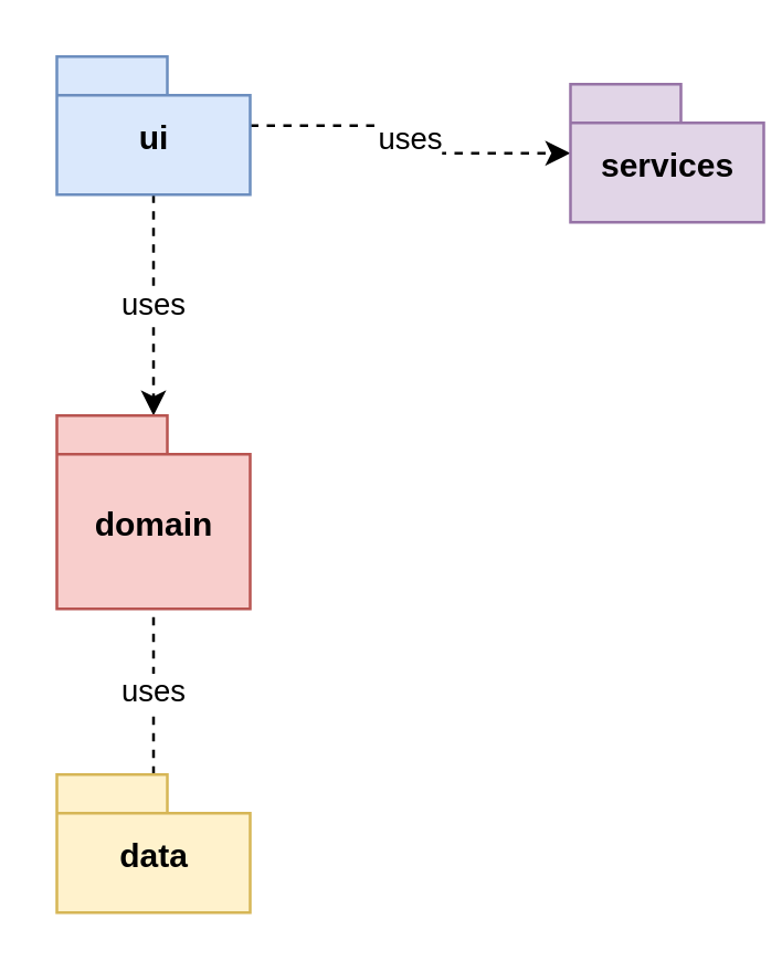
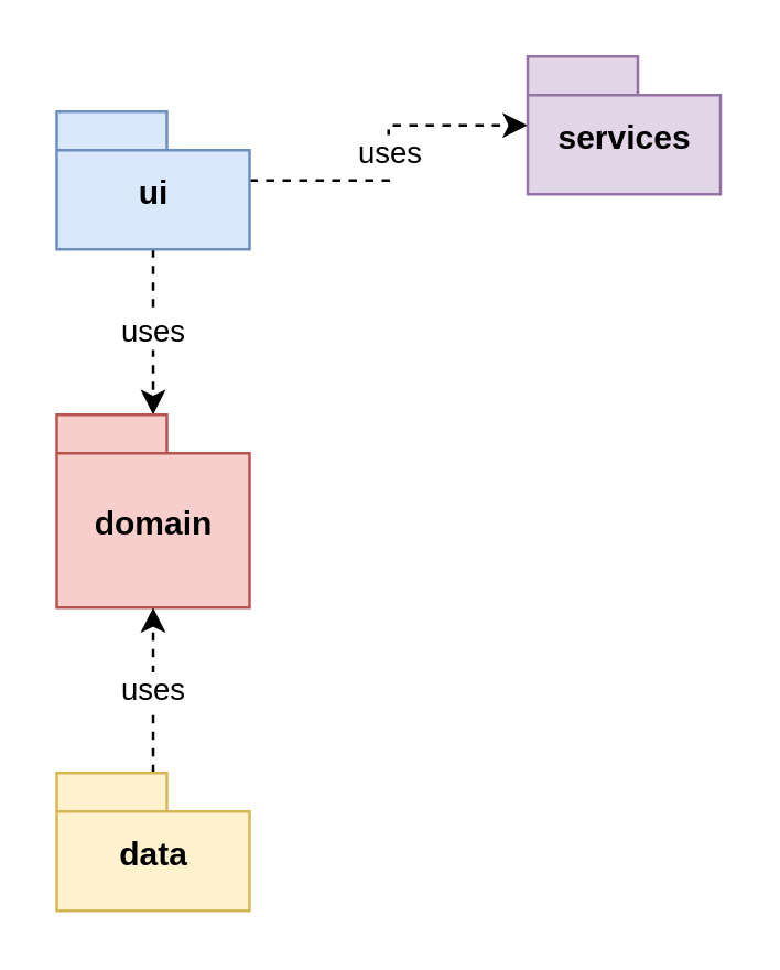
  <mxCell id="0" />
  <mxCell id="1" parent="0" />
  <mxCell id="2" value="uses" style="edgeStyle=orthogonalEdgeStyle;rounded=0;orthogonalLoop=1;jettySize=auto;html=1;dashed=1;" edge="1" parent="1" source="4" target="5"><mxGeometry relative="1" as="geometry" /></mxCell>
  <mxCell id="3" value="uses" style="edgeStyle=orthogonalEdgeStyle;rounded=0;orthogonalLoop=1;jettySize=auto;html=1;dashed=1;" edge="1" parent="1" source="4" target="6"><mxGeometry relative="1" as="geometry" /></mxCell>
- <mxCell id="4" value="ui" style="shape=folder;fontStyle=1;spacingTop=10;tabWidth=40;tabHeight=14;tabPosition=left;html=1;fillColor=#dae8fc;strokeColor=#6c8ebf;" vertex="1" parent="1"><mxGeometry x="20" y="20" width="70" height="50" as="geometry" /></mxCell>
- <mxCell id="5" value="services" style="shape=folder;fontStyle=1;spacingTop=10;tabWidth=40;tabHeight=14;tabPosition=left;html=1;fillColor=#e1d5e7;strokeColor=#9673a6;" vertex="1" parent="1"><mxGeometry x="206" y="30" width="70" height="50" as="geometry" /></mxCell>
+ <mxCell id="4" value="ui" style="shape=folder;fontStyle=1;spacingTop=10;tabWidth=40;tabHeight=14;tabPosition=left;html=1;fillColor=#dae8fc;strokeColor=#6c8ebf;" vertex="1" parent="1"><mxGeometry x="20" y="40" width="70" height="50" as="geometry" /></mxCell>
+ <mxCell id="5" value="services" style="shape=folder;fontStyle=1;spacingTop=10;tabWidth=40;tabHeight=14;tabPosition=left;html=1;fillColor=#e1d5e7;strokeColor=#9673a6;" vertex="1" parent="1"><mxGeometry x="191" y="20" width="70" height="50" as="geometry" /></mxCell>
  <mxCell id="6" value="domain" style="shape=folder;fontStyle=1;spacingTop=10;tabWidth=40;tabHeight=14;tabPosition=left;html=1;fillColor=#f8cecc;strokeColor=#b85450;" vertex="1" parent="1"><mxGeometry x="20" y="150" width="70" height="70" as="geometry" /></mxCell>
- <mxCell id="7" value="uses" style="edgeStyle=orthogonalEdgeStyle;rounded=0;orthogonalLoop=1;jettySize=auto;html=1;entryX=0.5;entryY=1;entryDx=0;entryDy=0;entryPerimeter=0;dashed=1;endArrow=none;" edge="1" parent="1" source="8" target="6"><mxGeometry relative="1" as="geometry" /></mxCell>
+ <mxCell id="7" value="uses" style="edgeStyle=orthogonalEdgeStyle;rounded=0;orthogonalLoop=1;jettySize=auto;html=1;entryX=0.5;entryY=1;entryDx=0;entryDy=0;entryPerimeter=0;dashed=1;" edge="1" parent="1" source="8" target="6"><mxGeometry relative="1" as="geometry" /></mxCell>
  <mxCell id="8" value="data" style="shape=folder;fontStyle=1;spacingTop=10;tabWidth=40;tabHeight=14;tabPosition=left;html=1;fillColor=#fff2cc;strokeColor=#d6b656;" vertex="1" parent="1"><mxGeometry x="20" y="280" width="70" height="50" as="geometry" /></mxCell>
